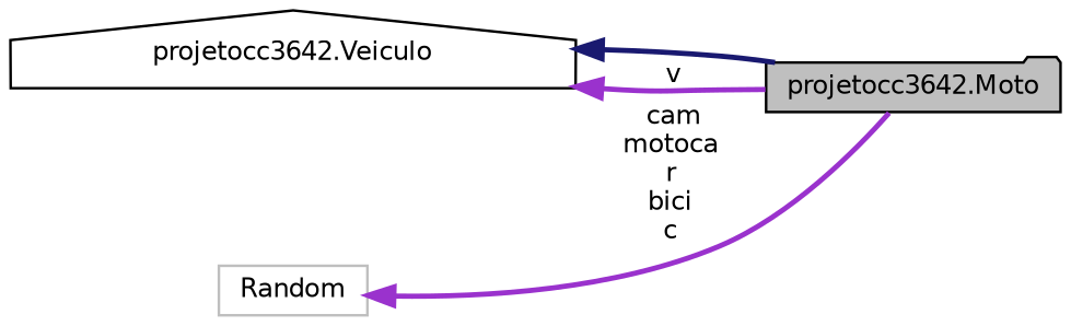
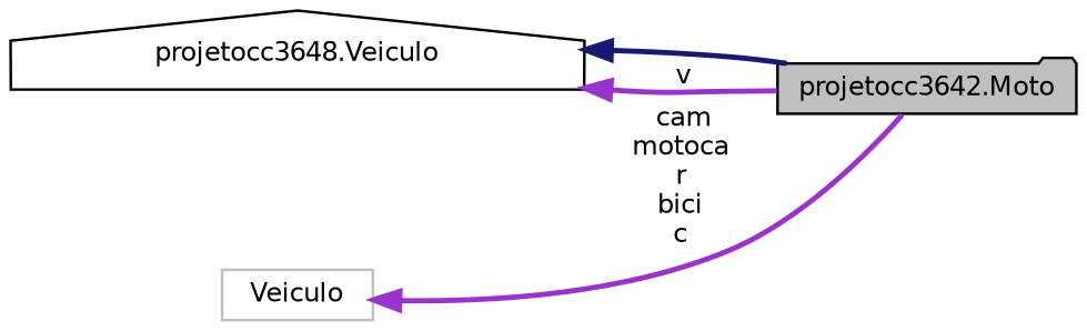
  digraph {
    rankdir=LR
    node [color=black fillcolor=white fontname=Helvetica fontsize=10 style=filled]
    edge [color=darkorchid3 dir=back fontname=Helvetica fontsize=10 labelfontname=Helvetica labelfontsize=10 style=bold]
    n1 [fillcolor=grey75 fontcolor=black height=0.2 label="projetocc3642.Moto" shape=folder width=0.4]
-   n2 [height=0.2 label="projetocc3642.Veiculo" shape=house width=0.4]
-   n3 [color=grey75 height=0.2 label=Random shape=box width=0.4]
+   n2 [height=0.2 label="projetocc3648.Veiculo" shape=house width=0.4]
+   n3 [color=grey75 height=0.2 label=Veiculo shape=box width=0.4]
    n2 -> n1 [color=midnightblue]
    n2 -> n1 [label=" v"]
    n3 -> n1 [label=" cam\nmotoca\nr\nbici\nc"]
  }
